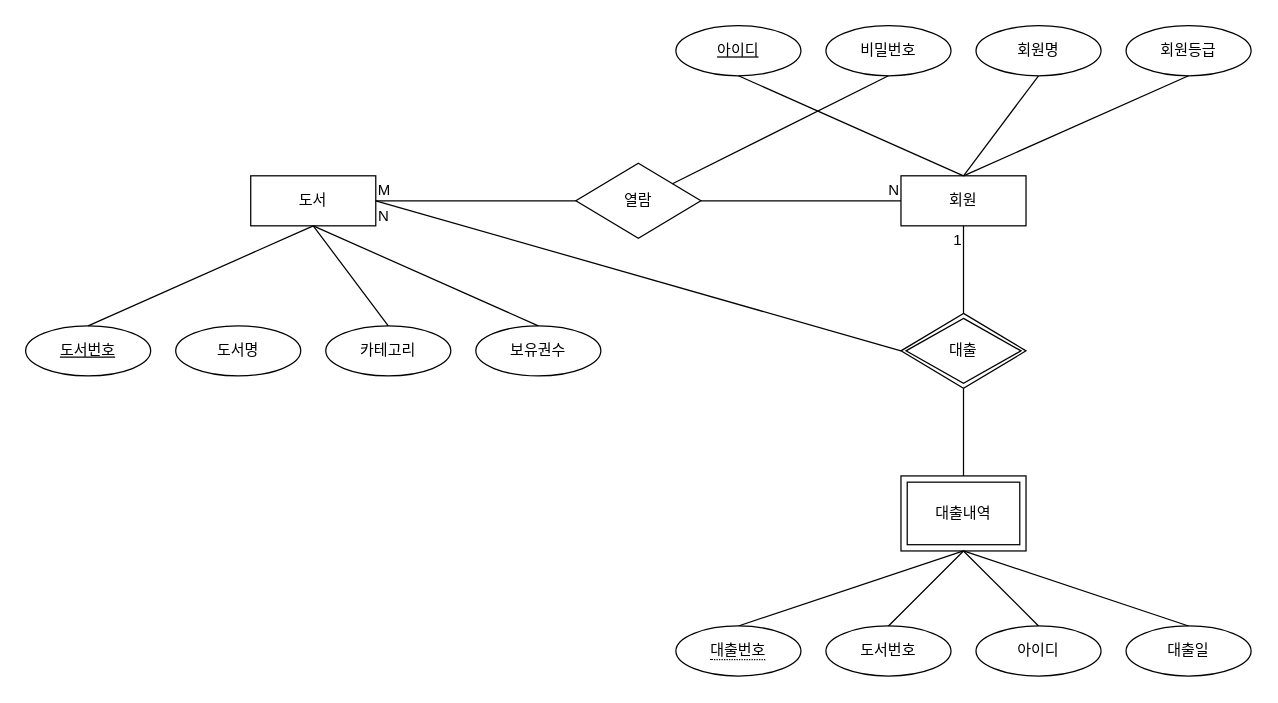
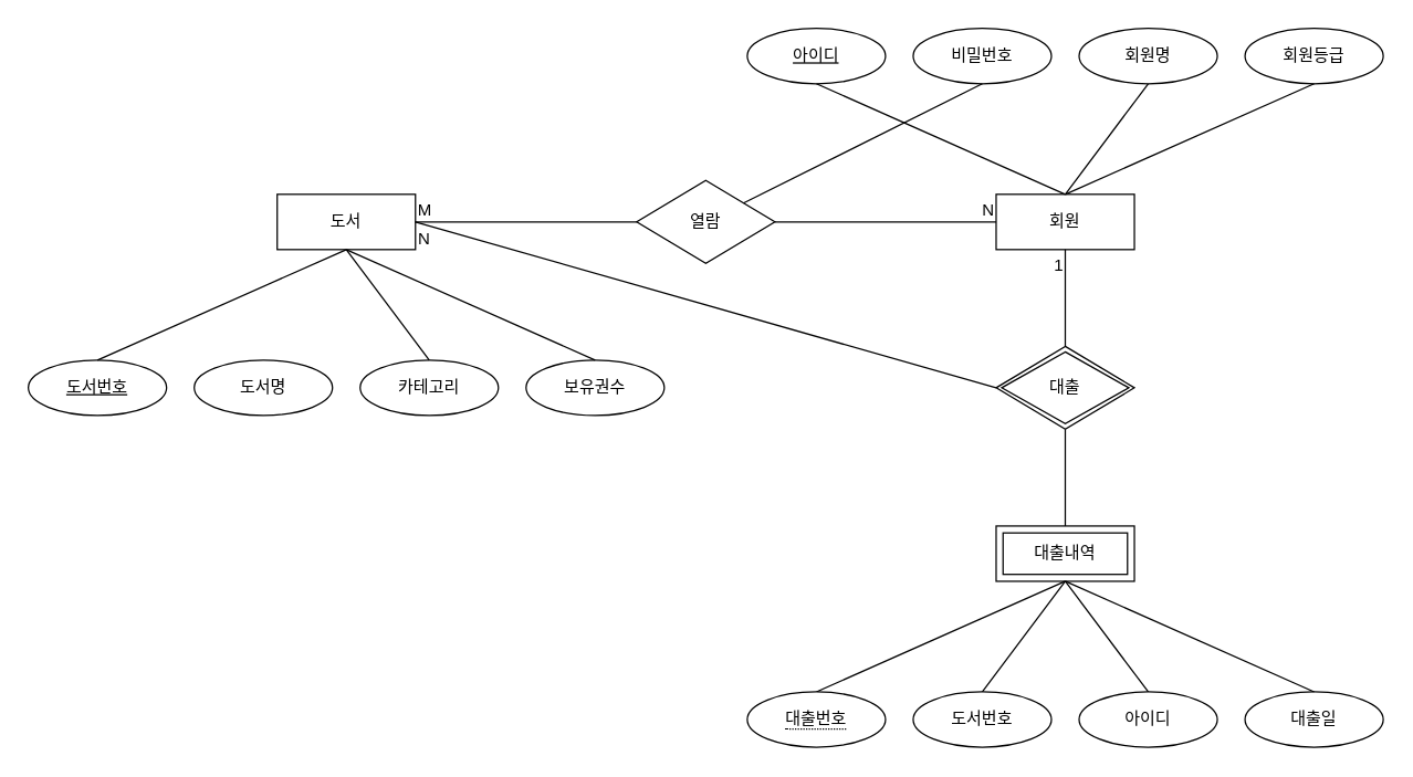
  <mxCell id="0" />
  <mxCell id="1" parent="0" />
  <mxCell id="2" value="열람" style="rhombus;whiteSpace=wrap;html=1;" vertex="1" parent="1"><mxGeometry x="460" y="130" width="100" height="60" as="geometry" /></mxCell>
  <mxCell id="3" value="도서" style="rounded=0;whiteSpace=wrap;html=1;" vertex="1" parent="1"><mxGeometry x="200" y="140" width="100" height="40" as="geometry" /></mxCell>
  <mxCell id="4" value="회원" style="rounded=0;whiteSpace=wrap;html=1;" vertex="1" parent="1"><mxGeometry x="720" y="140" width="100" height="40" as="geometry" /></mxCell>
  <mxCell id="5" value="&lt;u&gt;도서번호&lt;/u&gt;" style="ellipse;whiteSpace=wrap;html=1;" vertex="1" parent="1"><mxGeometry x="20" y="260" width="100" height="40" as="geometry" /></mxCell>
  <mxCell id="6" value="도서명" style="ellipse;whiteSpace=wrap;html=1;" vertex="1" parent="1"><mxGeometry x="140" y="260" width="100" height="40" as="geometry" /></mxCell>
  <mxCell id="7" value="카테고리" style="ellipse;whiteSpace=wrap;html=1;" vertex="1" parent="1"><mxGeometry x="260" y="260" width="100" height="40" as="geometry" /></mxCell>
  <mxCell id="8" value="보유권수" style="ellipse;whiteSpace=wrap;html=1;" vertex="1" parent="1"><mxGeometry x="380" y="260" width="100" height="40" as="geometry" /></mxCell>
  <mxCell id="9" value="&lt;u&gt;아이디&lt;/u&gt;" style="ellipse;whiteSpace=wrap;html=1;" vertex="1" parent="1"><mxGeometry x="540" y="20" width="100" height="40" as="geometry" /></mxCell>
  <mxCell id="10" value="회원명" style="ellipse;whiteSpace=wrap;html=1;" vertex="1" parent="1"><mxGeometry x="780" y="20" width="100" height="40" as="geometry" /></mxCell>
  <mxCell id="11" value="회원등급" style="ellipse;whiteSpace=wrap;html=1;" vertex="1" parent="1"><mxGeometry x="900" y="20" width="100" height="40" as="geometry" /></mxCell>
  <mxCell id="12" value="비밀번호" style="ellipse;whiteSpace=wrap;html=1;" vertex="1" parent="1"><mxGeometry x="660" y="20" width="100" height="40" as="geometry" /></mxCell>
  <mxCell id="13" value="" style="endArrow=none;html=1;rounded=0;exitX=0.5;exitY=0;exitDx=0;exitDy=0;entryX=0.5;entryY=1;entryDx=0;entryDy=0;" edge="1" parent="1" source="5" target="3"><mxGeometry width="50" height="50" relative="1" as="geometry"><mxPoint x="510" y="270" as="sourcePoint" /><mxPoint x="560" y="220" as="targetPoint" /></mxGeometry></mxCell>
  <mxCell id="14" value="" style="endArrow=none;html=1;rounded=0;exitX=0.5;exitY=0;exitDx=0;exitDy=0;entryX=0.5;entryY=1;entryDx=0;entryDy=0;" edge="1" parent="1" source="7" target="3"><mxGeometry width="50" height="50" relative="1" as="geometry"><mxPoint x="90" y="280" as="sourcePoint" /><mxPoint x="270" y="200" as="targetPoint" /></mxGeometry></mxCell>
  <mxCell id="15" value="" style="endArrow=none;html=1;rounded=0;exitX=0.5;exitY=0;exitDx=0;exitDy=0;entryX=0.5;entryY=1;entryDx=0;entryDy=0;" edge="1" parent="1" source="8" target="3"><mxGeometry width="50" height="50" relative="1" as="geometry"><mxPoint x="100" y="290" as="sourcePoint" /><mxPoint x="280" y="210" as="targetPoint" /></mxGeometry></mxCell>
  <mxCell id="16" value="" style="endArrow=none;html=1;rounded=0;exitX=0.5;exitY=1;exitDx=0;exitDy=0;entryX=0.5;entryY=0;entryDx=0;entryDy=0;" edge="1" parent="1" source="9" target="4"><mxGeometry width="50" height="50" relative="1" as="geometry"><mxPoint x="530" y="270" as="sourcePoint" /><mxPoint x="710" y="190" as="targetPoint" /></mxGeometry></mxCell>
  <mxCell id="17" value="" style="endArrow=none;html=1;rounded=0;exitX=0.5;exitY=1;exitDx=0;exitDy=0;" edge="1" parent="1" source="12" target="2"><mxGeometry width="50" height="50" relative="1" as="geometry"><mxPoint x="600" y="270" as="sourcePoint" /><mxPoint x="780" y="190" as="targetPoint" /></mxGeometry></mxCell>
  <mxCell id="18" value="" style="endArrow=none;html=1;rounded=0;exitX=0.5;exitY=1;exitDx=0;exitDy=0;entryX=0.5;entryY=0;entryDx=0;entryDy=0;" edge="1" parent="1" source="10" target="4"><mxGeometry width="50" height="50" relative="1" as="geometry"><mxPoint x="610" y="280" as="sourcePoint" /><mxPoint x="800" y="130" as="targetPoint" /></mxGeometry></mxCell>
  <mxCell id="19" value="" style="endArrow=none;html=1;rounded=0;exitX=0.5;exitY=1;exitDx=0;exitDy=0;entryX=0.5;entryY=0;entryDx=0;entryDy=0;" edge="1" parent="1" source="11" target="4"><mxGeometry width="50" height="50" relative="1" as="geometry"><mxPoint x="620" y="290" as="sourcePoint" /><mxPoint x="800" y="210" as="targetPoint" /></mxGeometry></mxCell>
  <mxCell id="20" value="대출" style="shape=rhombus;double=1;perimeter=rhombusPerimeter;whiteSpace=wrap;html=1;align=center;" vertex="1" parent="1"><mxGeometry x="720" y="250" width="100" height="60" as="geometry" /></mxCell>
- <mxCell id="21" value="대출내역" style="shape=ext;margin=3;double=1;whiteSpace=wrap;html=1;align=center;" vertex="1" parent="1"><mxGeometry x="720" y="380" width="100" height="60" as="geometry" /></mxCell>
+ <mxCell id="21" value="대출내역" style="shape=ext;margin=3;double=1;whiteSpace=wrap;html=1;align=center;" vertex="1" parent="1"><mxGeometry x="720" y="380" width="100" height="40" as="geometry" /></mxCell>
  <mxCell id="22" value="" style="endArrow=none;html=1;rounded=0;exitX=0.5;exitY=0;exitDx=0;exitDy=0;entryX=0.5;entryY=1;entryDx=0;entryDy=0;" edge="1" parent="1" source="21" target="20"><mxGeometry width="50" height="50" relative="1" as="geometry"><mxPoint x="320" y="180" as="sourcePoint" /><mxPoint x="480" y="180" as="targetPoint" /></mxGeometry></mxCell>
  <mxCell id="23" value="도서번호" style="ellipse;whiteSpace=wrap;html=1;" vertex="1" parent="1"><mxGeometry x="660" y="500" width="100" height="40" as="geometry" /></mxCell>
  <mxCell id="24" value="아이디" style="ellipse;whiteSpace=wrap;html=1;" vertex="1" parent="1"><mxGeometry x="780" y="500" width="100" height="40" as="geometry" /></mxCell>
  <mxCell id="25" value="대출일" style="ellipse;whiteSpace=wrap;html=1;" vertex="1" parent="1"><mxGeometry x="900" y="500" width="100" height="40" as="geometry" /></mxCell>
  <mxCell id="26" value="" style="endArrow=none;html=1;rounded=0;exitX=0.5;exitY=0;exitDx=0;exitDy=0;entryX=0.5;entryY=1;entryDx=0;entryDy=0;" edge="1" parent="1" source="38" target="21"><mxGeometry width="50" height="50" relative="1" as="geometry"><mxPoint x="590" y="500" as="sourcePoint" /><mxPoint x="780" y="320" as="targetPoint" /></mxGeometry></mxCell>
  <mxCell id="27" value="" style="endArrow=none;html=1;rounded=0;exitX=0.5;exitY=0;exitDx=0;exitDy=0;entryX=0.5;entryY=1;entryDx=0;entryDy=0;" edge="1" parent="1" source="23" target="21"><mxGeometry width="50" height="50" relative="1" as="geometry"><mxPoint x="790" y="400" as="sourcePoint" /><mxPoint x="790" y="330" as="targetPoint" /></mxGeometry></mxCell>
  <mxCell id="28" value="" style="endArrow=none;html=1;rounded=0;exitX=0.5;exitY=0;exitDx=0;exitDy=0;entryX=0.5;entryY=1;entryDx=0;entryDy=0;" edge="1" parent="1" source="24" target="21"><mxGeometry width="50" height="50" relative="1" as="geometry"><mxPoint x="800" y="410" as="sourcePoint" /><mxPoint x="800" y="340" as="targetPoint" /></mxGeometry></mxCell>
  <mxCell id="29" value="" style="endArrow=none;html=1;rounded=0;exitX=0.5;exitY=0;exitDx=0;exitDy=0;entryX=0.5;entryY=1;entryDx=0;entryDy=0;" edge="1" parent="1" source="25" target="21"><mxGeometry width="50" height="50" relative="1" as="geometry"><mxPoint x="810" y="420" as="sourcePoint" /><mxPoint x="810" y="350" as="targetPoint" /></mxGeometry></mxCell>
  <mxCell id="30" value="" style="endArrow=none;html=1;rounded=0;entryX=0;entryY=0.5;entryDx=0;entryDy=0;exitX=1;exitY=0.5;exitDx=0;exitDy=0;" edge="1" parent="1" source="3" target="2"><mxGeometry relative="1" as="geometry"><mxPoint x="450" y="250" as="sourcePoint" /><mxPoint x="610" y="250" as="targetPoint" /></mxGeometry></mxCell>
  <mxCell id="31" value="M" style="resizable=0;html=1;whiteSpace=wrap;align=left;verticalAlign=bottom;" connectable="0" vertex="1" parent="30"><mxGeometry x="-1" relative="1" as="geometry" /></mxCell>
  <mxCell id="32" value="" style="endArrow=none;html=1;rounded=0;entryX=0;entryY=0.5;entryDx=0;entryDy=0;exitX=1;exitY=0.5;exitDx=0;exitDy=0;" edge="1" parent="1" source="2" target="4"><mxGeometry relative="1" as="geometry"><mxPoint x="450" y="250" as="sourcePoint" /><mxPoint x="610" y="250" as="targetPoint" /></mxGeometry></mxCell>
  <mxCell id="33" value="N" style="resizable=0;html=1;whiteSpace=wrap;align=right;verticalAlign=bottom;" connectable="0" vertex="1" parent="32"><mxGeometry x="1" relative="1" as="geometry" /></mxCell>
  <mxCell id="34" value="" style="endArrow=none;html=1;rounded=0;entryX=0.5;entryY=1;entryDx=0;entryDy=0;exitX=0.5;exitY=0;exitDx=0;exitDy=0;" edge="1" parent="1" source="20" target="4"><mxGeometry relative="1" as="geometry"><mxPoint x="450" y="250" as="sourcePoint" /><mxPoint x="610" y="250" as="targetPoint" /></mxGeometry></mxCell>
  <mxCell id="35" value="1" style="resizable=0;html=1;whiteSpace=wrap;align=right;verticalAlign=bottom;" connectable="0" vertex="1" parent="34"><mxGeometry x="1" relative="1" as="geometry"><mxPoint y="20" as="offset" /></mxGeometry></mxCell>
  <mxCell id="36" value="" style="endArrow=none;html=1;rounded=0;entryX=1;entryY=0.5;entryDx=0;entryDy=0;exitX=0;exitY=0.5;exitDx=0;exitDy=0;" edge="1" parent="1" source="20" target="3"><mxGeometry relative="1" as="geometry"><mxPoint x="450" y="250" as="sourcePoint" /><mxPoint x="610" y="250" as="targetPoint" /></mxGeometry></mxCell>
  <mxCell id="37" value="N" style="resizable=0;html=1;whiteSpace=wrap;align=right;verticalAlign=bottom;" connectable="0" vertex="1" parent="36"><mxGeometry x="1" relative="1" as="geometry"><mxPoint x="12" y="21" as="offset" /></mxGeometry></mxCell>
  <mxCell id="38" value="&lt;span style=&quot;border-bottom: 1px dotted&quot;&gt;대출번호&lt;/span&gt;" style="ellipse;whiteSpace=wrap;html=1;align=center;" vertex="1" parent="1"><mxGeometry x="540" y="500" width="100" height="40" as="geometry" /></mxCell>
